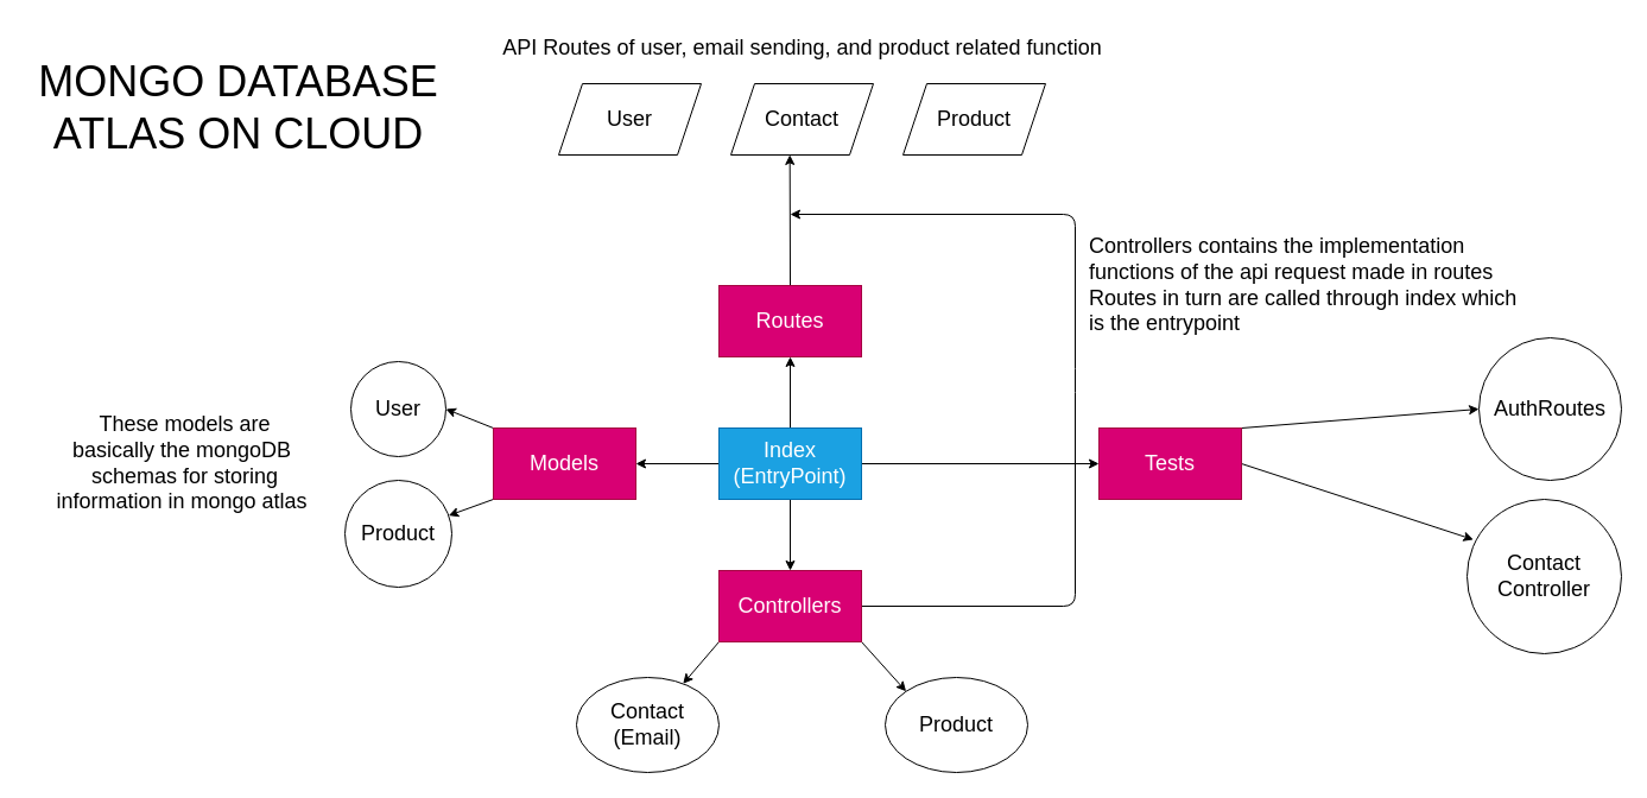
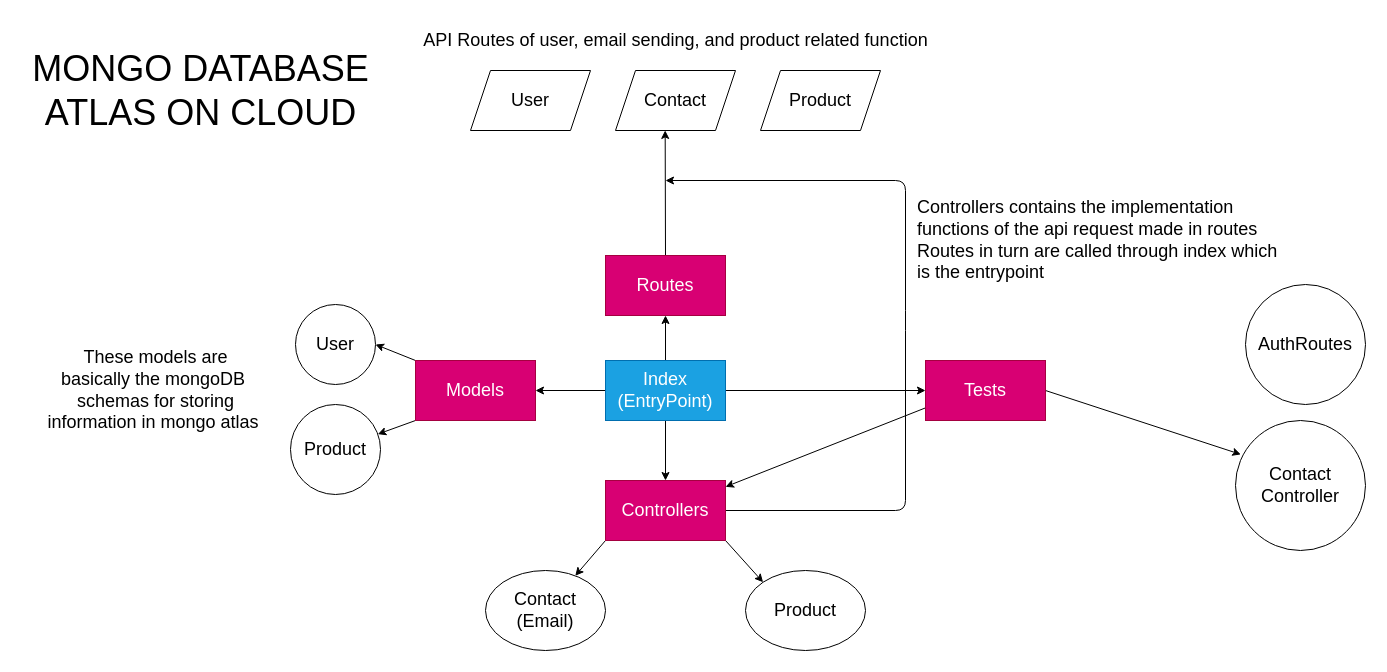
  <mxCell id="0" />
  <mxCell id="1" parent="0" />
  <mxCell id="2" style="edgeStyle=none;html=1;exitX=0;exitY=0;exitDx=0;exitDy=0;entryX=1;entryY=0.5;entryDx=0;entryDy=0;fontSize=18;" parent="1" source="4" target="19" edge="1"><mxGeometry relative="1" as="geometry" /></mxCell>
  <mxCell id="3" style="edgeStyle=none;html=1;exitX=0;exitY=1;exitDx=0;exitDy=0;fontSize=18;" parent="1" source="4" target="18" edge="1"><mxGeometry relative="1" as="geometry" /></mxCell>
  <mxCell id="4" value="&lt;font style=&quot;font-size: 18px;&quot;&gt;Models&lt;/font&gt;" style="rounded=0;whiteSpace=wrap;html=1;fillColor=#d80073;fontColor=#ffffff;strokeColor=#A50040;" parent="1" vertex="1"><mxGeometry x="415" y="360" width="120" height="60" as="geometry" /></mxCell>
  <mxCell id="5" style="edgeStyle=none;html=1;exitX=0;exitY=1;exitDx=0;exitDy=0;fontSize=18;" parent="1" source="8" target="17" edge="1"><mxGeometry relative="1" as="geometry" /></mxCell>
  <mxCell id="6" style="edgeStyle=none;html=1;exitX=1;exitY=1;exitDx=0;exitDy=0;entryX=0;entryY=0;entryDx=0;entryDy=0;fontSize=18;" parent="1" source="8" target="16" edge="1"><mxGeometry relative="1" as="geometry" /></mxCell>
  <mxCell id="7" style="edgeStyle=none;html=1;exitX=1;exitY=0.5;exitDx=0;exitDy=0;fontSize=18;" parent="1" source="8" edge="1"><mxGeometry relative="1" as="geometry"><mxPoint x="665" y="180" as="targetPoint" /><Array as="points"><mxPoint x="905" y="510" /><mxPoint x="905" y="320" /><mxPoint x="905" y="180" /></Array></mxGeometry></mxCell>
  <mxCell id="8" value="Controllers" style="rounded=0;whiteSpace=wrap;html=1;fontSize=18;fillColor=#d80073;fontColor=#ffffff;strokeColor=#A50040;" parent="1" vertex="1"><mxGeometry x="605" y="480" width="120" height="60" as="geometry" /></mxCell>
  <mxCell id="9" style="edgeStyle=none;html=1;exitX=0.5;exitY=0;exitDx=0;exitDy=0;entryX=0.414;entryY=0.999;entryDx=0;entryDy=0;entryPerimeter=0;fontSize=18;" parent="1" source="10" target="21" edge="1"><mxGeometry relative="1" as="geometry" /></mxCell>
- <mxCell id="10" value="Routes" style="whiteSpace=wrap;html=1;fontSize=18;fillColor=#d80073;fontColor=#ffffff;strokeColor=#A50040;" parent="1" vertex="1"><mxGeometry x="605" y="240" width="120" height="60" as="geometry" /></mxCell>
+ <mxCell id="10" value="Routes" style="whiteSpace=wrap;html=1;fontSize=18;fillColor=#d80073;fontColor=#ffffff;strokeColor=#A50040;" parent="1" vertex="1"><mxGeometry x="605" y="255" width="120" height="60" as="geometry" /></mxCell>
  <mxCell id="11" style="edgeStyle=none;html=1;fontSize=18;" parent="1" source="15" target="4" edge="1"><mxGeometry relative="1" as="geometry" /></mxCell>
  <mxCell id="12" style="edgeStyle=none;html=1;entryX=0.5;entryY=1;entryDx=0;entryDy=0;fontSize=18;" parent="1" source="15" target="10" edge="1"><mxGeometry relative="1" as="geometry" /></mxCell>
  <mxCell id="13" style="edgeStyle=none;html=1;entryX=0.5;entryY=0;entryDx=0;entryDy=0;fontSize=18;" parent="1" source="15" target="8" edge="1"><mxGeometry relative="1" as="geometry" /></mxCell>
  <mxCell id="14" style="edgeStyle=none;html=1;exitX=1;exitY=0.5;exitDx=0;exitDy=0;entryX=0;entryY=0.5;entryDx=0;entryDy=0;" edge="1" parent="1" source="15" target="29"><mxGeometry relative="1" as="geometry" /></mxCell>
  <mxCell id="15" value="Index&lt;br&gt;(EntryPoint)" style="whiteSpace=wrap;html=1;fontSize=18;fillColor=#1ba1e2;fontColor=#ffffff;strokeColor=#006EAF;" parent="1" vertex="1"><mxGeometry x="605" y="360" width="120" height="60" as="geometry" /></mxCell>
  <mxCell id="16" value="Product" style="ellipse;whiteSpace=wrap;html=1;fontSize=18;" parent="1" vertex="1"><mxGeometry x="745" y="570" width="120" height="80" as="geometry" /></mxCell>
  <mxCell id="17" value="Contact&lt;br&gt;(Email)" style="ellipse;whiteSpace=wrap;html=1;fontSize=18;" parent="1" vertex="1"><mxGeometry x="485" y="570" width="120" height="80" as="geometry" /></mxCell>
  <mxCell id="18" value="Product" style="ellipse;whiteSpace=wrap;html=1;aspect=fixed;fontSize=18;" parent="1" vertex="1"><mxGeometry x="290" y="404" width="90" height="90" as="geometry" /></mxCell>
  <mxCell id="19" value="User" style="ellipse;whiteSpace=wrap;html=1;aspect=fixed;fontSize=18;" parent="1" vertex="1"><mxGeometry x="295" y="304" width="80" height="80" as="geometry" /></mxCell>
  <mxCell id="20" value="Product" style="shape=parallelogram;perimeter=parallelogramPerimeter;whiteSpace=wrap;html=1;fixedSize=1;fontSize=18;" parent="1" vertex="1"><mxGeometry x="760" y="70" width="120" height="60" as="geometry" /></mxCell>
  <mxCell id="21" value="Contact" style="shape=parallelogram;perimeter=parallelogramPerimeter;whiteSpace=wrap;html=1;fixedSize=1;fontSize=18;" parent="1" vertex="1"><mxGeometry x="615" y="70" width="120" height="60" as="geometry" /></mxCell>
  <mxCell id="22" value="User" style="shape=parallelogram;perimeter=parallelogramPerimeter;whiteSpace=wrap;html=1;fixedSize=1;fontSize=18;" parent="1" vertex="1"><mxGeometry x="470" y="70" width="120" height="60" as="geometry" /></mxCell>
  <mxCell id="23" value="API Routes of user, email sending, and product related function" style="text;html=1;align=center;verticalAlign=middle;resizable=0;points=[];autosize=1;strokeColor=none;fillColor=none;fontSize=18;" parent="1" vertex="1"><mxGeometry x="410" y="20" width="530" height="40" as="geometry" /></mxCell>
  <mxCell id="24" value="Controllers contains the implementation&lt;br&gt;functions of the api request made in routes&lt;br&gt;Routes in turn are called through index which&lt;br&gt;is the entrypoint" style="text;html=1;align=left;verticalAlign=middle;resizable=0;points=[];autosize=1;strokeColor=none;fillColor=none;fontSize=18;" parent="1" vertex="1"><mxGeometry x="915" y="190" width="380" height="100" as="geometry" /></mxCell>
  <mxCell id="25" value="These models are &lt;br&gt;basically the mongoDB&amp;nbsp;&lt;br&gt;schemas for storing &lt;br&gt;information in mongo atlas&amp;nbsp;" style="text;html=1;align=center;verticalAlign=middle;resizable=0;points=[];autosize=1;strokeColor=none;fillColor=none;fontSize=18;" parent="1" vertex="1"><mxGeometry x="35" y="340" width="240" height="100" as="geometry" /></mxCell>
  <mxCell id="26" value="&lt;font style=&quot;font-size: 36px;&quot;&gt;&lt;font style=&quot;&quot;&gt;MONGO DAT&lt;/font&gt;ABASE &lt;br&gt;ATLAS ON CLOUD&lt;/font&gt;" style="text;html=1;align=center;verticalAlign=middle;resizable=0;points=[];autosize=1;strokeColor=none;fillColor=none;fontSize=18;" parent="1" vertex="1"><mxGeometry x="20" y="40" width="360" height="100" as="geometry" /></mxCell>
- <mxCell id="27" style="edgeStyle=none;html=1;exitX=1;exitY=0;exitDx=0;exitDy=0;entryX=0;entryY=0.5;entryDx=0;entryDy=0;" edge="1" parent="1" source="29" target="31"><mxGeometry relative="1" as="geometry" /></mxCell>
+ <mxCell id="27" style="edgeStyle=none;html=1;exitX=1;exitY=0;exitDx=0;exitDy=0;" edge="1" parent="1" source="29" target="8"><mxGeometry relative="1" as="geometry" /></mxCell>
  <mxCell id="28" style="edgeStyle=none;html=1;exitX=1;exitY=0.5;exitDx=0;exitDy=0;entryX=0.041;entryY=0.261;entryDx=0;entryDy=0;entryPerimeter=0;" edge="1" parent="1" source="29" target="30"><mxGeometry relative="1" as="geometry" /></mxCell>
  <mxCell id="29" value="Tests" style="whiteSpace=wrap;html=1;fontSize=18;fillColor=#d80073;fontColor=#ffffff;strokeColor=#A50040;" vertex="1" parent="1"><mxGeometry x="925" y="360" width="120" height="60" as="geometry" /></mxCell>
  <mxCell id="30" value="Contact&lt;br&gt;Controller" style="ellipse;whiteSpace=wrap;html=1;aspect=fixed;fontSize=18;" vertex="1" parent="1"><mxGeometry x="1235" y="420" width="130" height="130" as="geometry" /></mxCell>
  <mxCell id="31" value="AuthRoutes" style="ellipse;whiteSpace=wrap;html=1;aspect=fixed;fontSize=18;" vertex="1" parent="1"><mxGeometry x="1245" y="284" width="120" height="120" as="geometry" /></mxCell>
